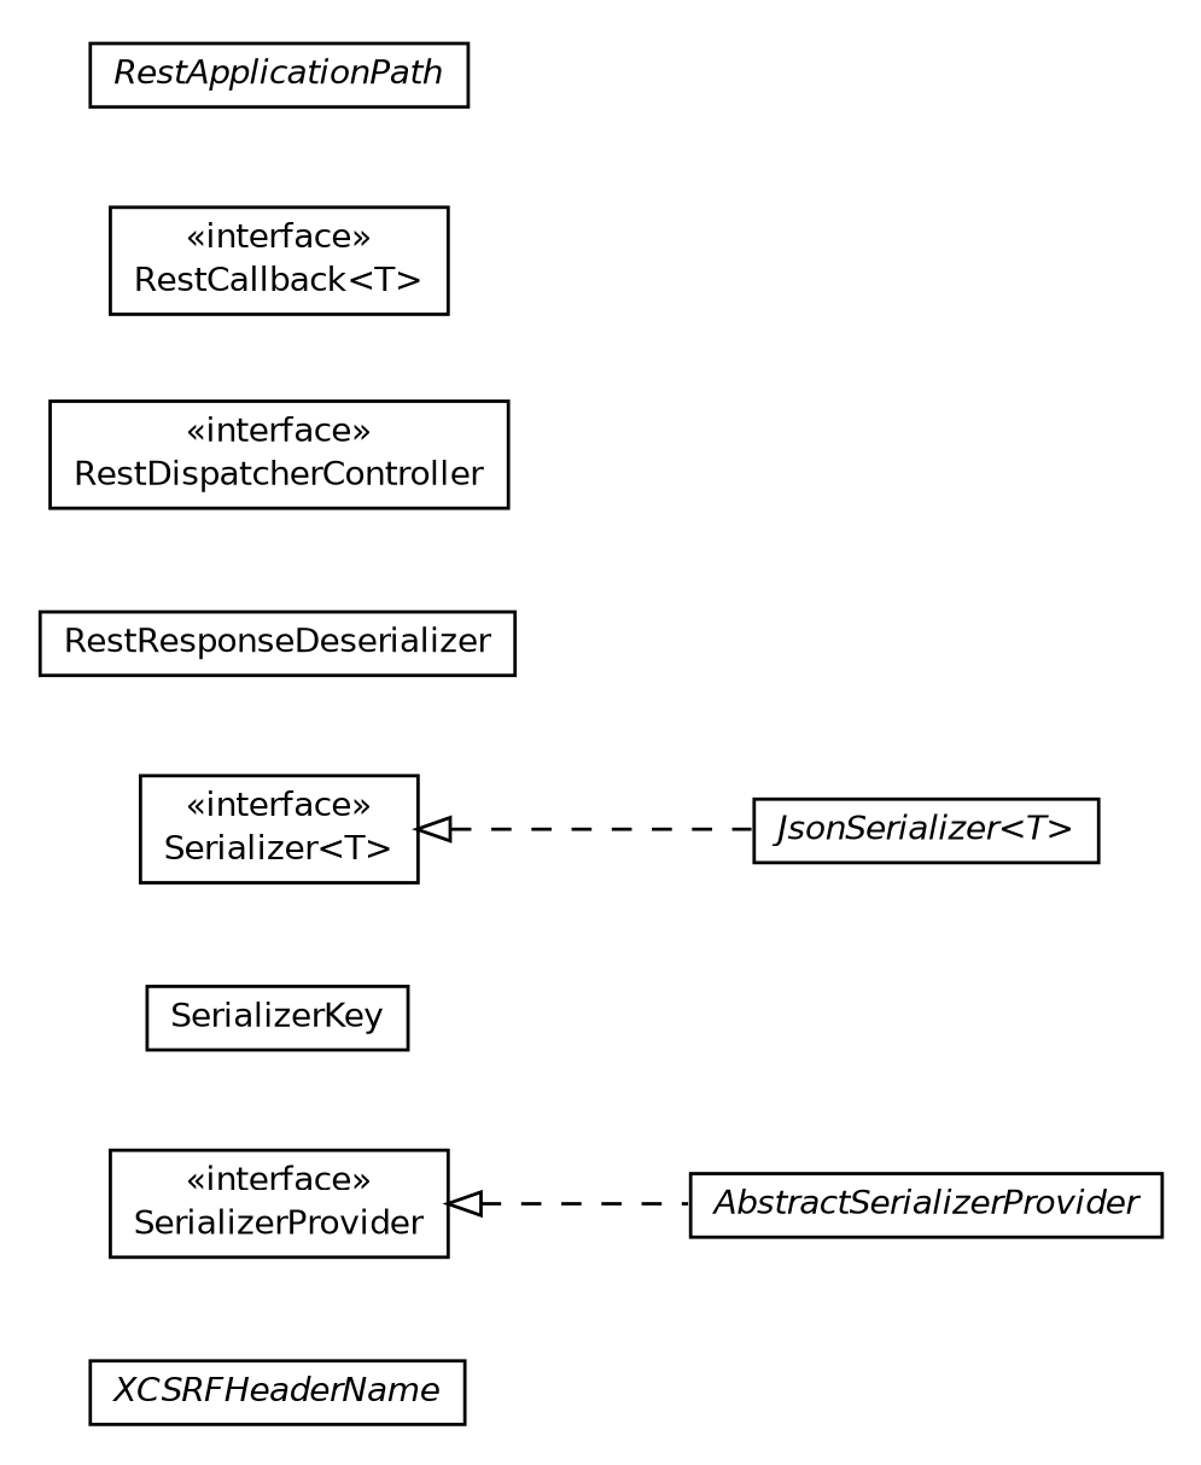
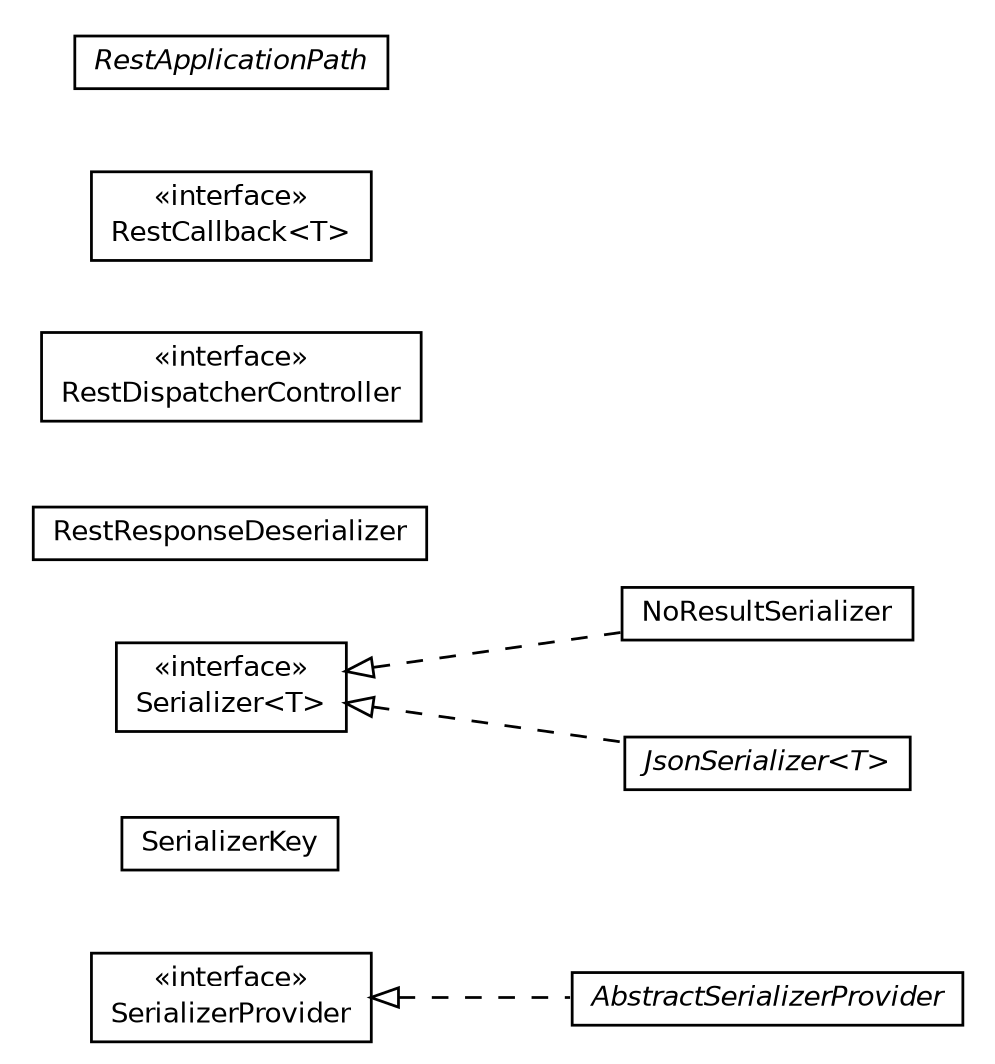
  digraph {
    nodesep=0.25
    rankdir=LR
    ranksep=0.5
    node [fontcolor=black fontname=Helvetica fontsize=10.0 shape=plaintext]
    edge [arrowtail=empty dir=back fontname=Helvetica fontsize=10 headport=p labelfontname=Helvetica labelfontsize=10 style=dashed tailport=p]
-   n1 [label=<<table title="com.gwtplatform.dispatch.client.rest.XCSRFHeaderName" border="0" cellborder="1" cellspacing="0" cellpadding="2" port="p" href="./XCSRFHeaderName.html"> 		<tr><td><table border="0" cellspacing="0" cellpadding="1"> <tr><td align="center" balign="center"><font face="Helvetica-Oblique"> XCSRFHeaderName </font></td></tr> 		</table></td></tr> 		</table>>]
    n2 [label=<<table title="com.gwtplatform.dispatch.client.rest.SerializerProvider" border="0" cellborder="1" cellspacing="0" cellpadding="2" port="p" href="./SerializerProvider.html"> 		<tr><td><table border="0" cellspacing="0" cellpadding="1"> <tr><td align="center" balign="center"> &#171;interface&#187; </td></tr> <tr><td align="center" balign="center"> SerializerProvider </td></tr> 		</table></td></tr> 		</table>>]
    n3 [label=<<table title="com.gwtplatform.dispatch.client.rest.AbstractSerializerProvider" border="0" cellborder="1" cellspacing="0" cellpadding="2" port="p" href="./AbstractSerializerProvider.html"> 		<tr><td><table border="0" cellspacing="0" cellpadding="1"> <tr><td align="center" balign="center"><font face="Helvetica-Oblique"> AbstractSerializerProvider </font></td></tr> 		</table></td></tr> 		</table>>]
    n4 [label=<<table title="com.gwtplatform.dispatch.client.rest.SerializerProvider.SerializerKey" border="0" cellborder="1" cellspacing="0" cellpadding="2" port="p" href="./SerializerProvider.SerializerKey.html"> 		<tr><td><table border="0" cellspacing="0" cellpadding="1"> <tr><td align="center" balign="center"> SerializerKey </td></tr> 		</table></td></tr> 		</table>>]
    n5 [label=<<table title="com.gwtplatform.dispatch.client.rest.Serializer" border="0" cellborder="1" cellspacing="0" cellpadding="2" port="p" href="./Serializer.html"> 		<tr><td><table border="0" cellspacing="0" cellpadding="1"> <tr><td align="center" balign="center"> &#171;interface&#187; </td></tr> <tr><td align="center" balign="center"> Serializer&lt;T&gt; </td></tr> 		</table></td></tr> 		</table>>]
+   n6 [label=<<table title="com.gwtplatform.dispatch.client.rest.NoResultSerializer" border="0" cellborder="1" cellspacing="0" cellpadding="2" port="p" href="./NoResultSerializer.html"> 		<tr><td><table border="0" cellspacing="0" cellpadding="1"> <tr><td align="center" balign="center"> NoResultSerializer </td></tr> 		</table></td></tr> 		</table>>]
    n7 [label=<<table title="com.gwtplatform.dispatch.client.rest.JsonSerializer" border="0" cellborder="1" cellspacing="0" cellpadding="2" port="p" href="./JsonSerializer.html"> 		<tr><td><table border="0" cellspacing="0" cellpadding="1"> <tr><td align="center" balign="center"><font face="Helvetica-Oblique"> JsonSerializer&lt;T&gt; </font></td></tr> 		</table></td></tr> 		</table>>]
    n8 [label=<<table title="com.gwtplatform.dispatch.client.rest.RestResponseDeserializer" border="0" cellborder="1" cellspacing="0" cellpadding="2" port="p" href="./RestResponseDeserializer.html"> 		<tr><td><table border="0" cellspacing="0" cellpadding="1"> <tr><td align="center" balign="center"> RestResponseDeserializer </td></tr> 		</table></td></tr> 		</table>>]
    n9 [label=<<table title="com.gwtplatform.dispatch.client.rest.RestDispatcherController" border="0" cellborder="1" cellspacing="0" cellpadding="2" port="p" href="./RestDispatcherController.html"> 		<tr><td><table border="0" cellspacing="0" cellpadding="1"> <tr><td align="center" balign="center"> &#171;interface&#187; </td></tr> <tr><td align="center" balign="center"> RestDispatcherController </td></tr> 		</table></td></tr> 		</table>>]
    n10 [label=<<table title="com.gwtplatform.dispatch.client.rest.RestCallback" border="0" cellborder="1" cellspacing="0" cellpadding="2" port="p" href="./RestCallback.html"> 		<tr><td><table border="0" cellspacing="0" cellpadding="1"> <tr><td align="center" balign="center"> &#171;interface&#187; </td></tr> <tr><td align="center" balign="center"> RestCallback&lt;T&gt; </td></tr> 		</table></td></tr> 		</table>>]
    n11 [label=<<table title="com.gwtplatform.dispatch.client.rest.RestApplicationPath" border="0" cellborder="1" cellspacing="0" cellpadding="2" port="p" href="./RestApplicationPath.html"> 		<tr><td><table border="0" cellspacing="0" cellpadding="1"> <tr><td align="center" balign="center"><font face="Helvetica-Oblique"> RestApplicationPath </font></td></tr> 		</table></td></tr> 		</table>>]
    n2 -> n3
+   n5 -> n6
    n5 -> n7
  }
